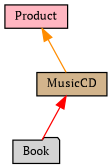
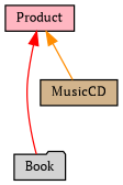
  digraph {
    fontname="PT Serif"
    node [color=black fontname="PT Serif" fontsize=10 shape=box style=filled]
    edge [dir=back fontname="PT Serif" fontsize=10 labelfontname=Helvetica labelfontsize=10 style=solid]
    n1 [fillcolor=lightpink fontcolor=black height=0.2 label=Product width=0.4]
    n2 [fillcolor=lightgrey height=0.2 label=Book shape=folder width=0.4]
    n3 [fillcolor=tan height=0.2 label=MusicCD width=0.4]
-   n3 -> n2 [color=red]
+   n1 -> n2 [color=red]
    n1 -> n3 [color=darkorange]
  }
